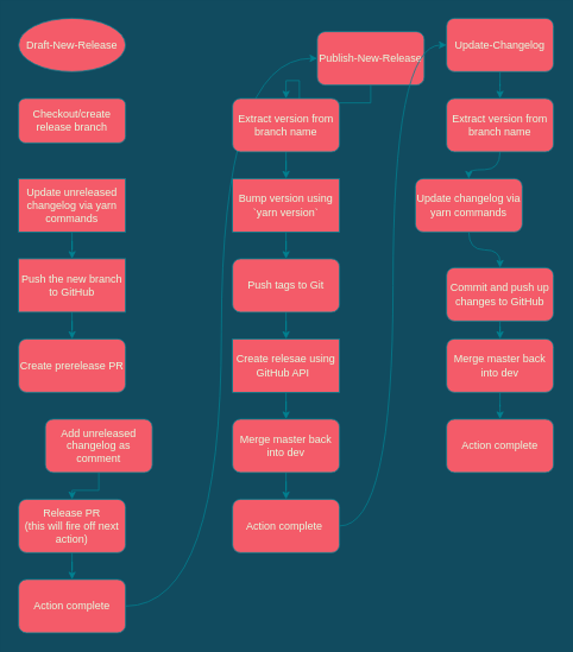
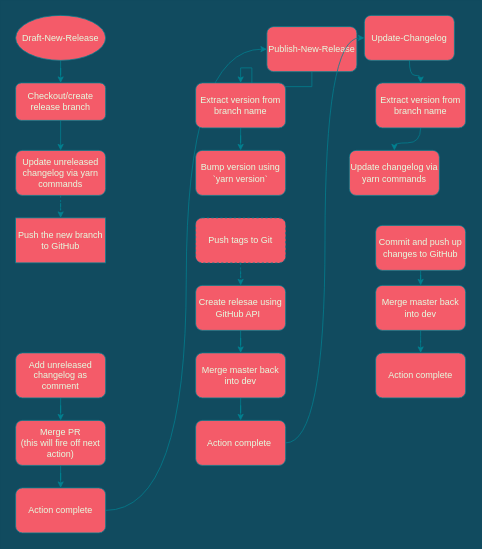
  <mxCell id="0" />
  <mxCell id="1" parent="0" />
+ <mxCell id="2" value="" style="edgeStyle=orthogonalEdgeStyle;rounded=0;orthogonalLoop=1;jettySize=auto;html=1;labelBackgroundColor=#114B5F;strokeColor=#028090;fontColor=#E4FDE1;" edge="1" parent="1" source="3" target="5"><mxGeometry relative="1" as="geometry" /></mxCell>
  <mxCell id="3" value="Draft-New-Release" style="ellipse;whiteSpace=wrap;html=1;fillColor=#F45B69;strokeColor=#028090;fontColor=#E4FDE1;" vertex="1" parent="1"><mxGeometry x="20" y="20" width="120" height="60" as="geometry" /></mxCell>
+ <mxCell id="4" value="" style="edgeStyle=orthogonalEdgeStyle;rounded=0;orthogonalLoop=1;jettySize=auto;html=1;labelBackgroundColor=#114B5F;strokeColor=#028090;fontColor=#E4FDE1;" edge="1" parent="1" source="5" target="7"><mxGeometry relative="1" as="geometry" /></mxCell>
  <mxCell id="5" value="Checkout/create release branch" style="whiteSpace=wrap;html=1;rounded=1;fillColor=#F45B69;strokeColor=#028090;fontColor=#E4FDE1;" vertex="1" parent="1"><mxGeometry x="20" y="110" width="120" height="50" as="geometry" /></mxCell>
- <mxCell id="6" value="" style="edgeStyle=orthogonalEdgeStyle;rounded=0;orthogonalLoop=1;jettySize=auto;html=1;labelBackgroundColor=#114B5F;strokeColor=#028090;fontColor=#E4FDE1;" edge="1" parent="1" source="7" target="9"><mxGeometry relative="1" as="geometry" /></mxCell>
- <mxCell id="7" value="Update unreleased changelog via yarn commands" style="whiteSpace=wrap;html=1;fillColor=#F45B69;strokeColor=#028090;fontColor=#E4FDE1;rounded=0;" vertex="1" parent="1"><mxGeometry x="20" y="200" width="120" height="60" as="geometry" /></mxCell>
- <mxCell id="8" value="" style="edgeStyle=orthogonalEdgeStyle;rounded=0;orthogonalLoop=1;jettySize=auto;html=1;labelBackgroundColor=#114B5F;strokeColor=#028090;fontColor=#E4FDE1;" edge="1" parent="1" source="9" target="10"><mxGeometry relative="1" as="geometry" /></mxCell>
+ <mxCell id="6" value="" style="edgeStyle=orthogonalEdgeStyle;rounded=0;orthogonalLoop=1;jettySize=auto;html=1;labelBackgroundColor=#114B5F;strokeColor=#028090;fontColor=#E4FDE1;dashed=1;" edge="1" parent="1" source="7" target="9"><mxGeometry relative="1" as="geometry" /></mxCell>
+ <mxCell id="7" value="Update unreleased changelog via yarn commands" style="whiteSpace=wrap;html=1;rounded=1;fillColor=#F45B69;strokeColor=#028090;fontColor=#E4FDE1;" vertex="1" parent="1"><mxGeometry x="20" y="200" width="120" height="60" as="geometry" /></mxCell>
  <mxCell id="9" value="Push the new branch to GitHub" style="whiteSpace=wrap;html=1;fillColor=#F45B69;strokeColor=#028090;fontColor=#E4FDE1;rounded=0;" vertex="1" parent="1"><mxGeometry x="20" y="290" width="120" height="60" as="geometry" /></mxCell>
- <mxCell id="10" value="Create prerelease PR" style="whiteSpace=wrap;html=1;rounded=1;fillColor=#F45B69;strokeColor=#028090;fontColor=#E4FDE1;" vertex="1" parent="1"><mxGeometry x="20" y="380" width="120" height="60" as="geometry" /></mxCell>
  <mxCell id="11" value="" style="edgeStyle=orthogonalEdgeStyle;rounded=0;orthogonalLoop=1;jettySize=auto;html=1;strokeColor=#028090;fontColor=#E4FDE1;fillColor=#F45B69;" edge="1" parent="1" source="12" target="14"><mxGeometry relative="1" as="geometry" /></mxCell>
- <mxCell id="12" value="Add unreleased changelog as comment" style="whiteSpace=wrap;html=1;rounded=1;fillColor=#F45B69;strokeColor=#028090;fontColor=#E4FDE1;" vertex="1" parent="1"><mxGeometry x="50" y="470" width="120" height="60" as="geometry" /></mxCell>
+ <mxCell id="12" value="Add unreleased changelog as comment" style="whiteSpace=wrap;html=1;rounded=1;fillColor=#F45B69;strokeColor=#028090;fontColor=#E4FDE1;" vertex="1" parent="1"><mxGeometry x="20" y="470" width="120" height="60" as="geometry" /></mxCell>
  <mxCell id="13" value="" style="edgeStyle=orthogonalEdgeStyle;rounded=0;orthogonalLoop=1;jettySize=auto;html=1;strokeColor=#028090;fontColor=#E4FDE1;fillColor=#F45B69;" edge="1" parent="1" source="14" target="16"><mxGeometry relative="1" as="geometry" /></mxCell>
- <mxCell id="14" value="Release PR&lt;br&gt;(this will fire off next action)" style="whiteSpace=wrap;html=1;rounded=1;fillColor=#F45B69;strokeColor=#028090;fontColor=#E4FDE1;" vertex="1" parent="1"><mxGeometry x="20" y="560" width="120" height="60" as="geometry" /></mxCell>
+ <mxCell id="14" value="Merge PR&lt;br&gt;(this will fire off next action)" style="whiteSpace=wrap;html=1;rounded=1;fillColor=#F45B69;strokeColor=#028090;fontColor=#E4FDE1;" vertex="1" parent="1"><mxGeometry x="20" y="560" width="120" height="60" as="geometry" /></mxCell>
  <mxCell id="15" style="edgeStyle=orthogonalEdgeStyle;curved=1;orthogonalLoop=1;jettySize=auto;html=1;entryX=0;entryY=0.5;entryDx=0;entryDy=0;strokeColor=#028090;fontColor=#E4FDE1;fillColor=#F45B69;" edge="1" parent="1" source="16" target="18"><mxGeometry relative="1" as="geometry" /></mxCell>
  <mxCell id="16" value="Action complete" style="whiteSpace=wrap;html=1;rounded=1;fillColor=#F45B69;strokeColor=#028090;fontColor=#E4FDE1;" vertex="1" parent="1"><mxGeometry x="20" y="650" width="120" height="60" as="geometry" /></mxCell>
  <mxCell id="17" value="" style="edgeStyle=orthogonalEdgeStyle;rounded=0;orthogonalLoop=1;jettySize=auto;html=1;strokeColor=#028090;fontColor=#E4FDE1;fillColor=#F45B69;" edge="1" parent="1" source="18" target="20"><mxGeometry relative="1" as="geometry" /></mxCell>
  <mxCell id="18" value="Publish-New-Release" style="rounded=1;whiteSpace=wrap;html=1;fillColor=#F45B69;strokeColor=#028090;fontColor=#E4FDE1;" vertex="1" parent="1"><mxGeometry x="355" y="35" width="120" height="60" as="geometry" /></mxCell>
  <mxCell id="19" value="" style="edgeStyle=orthogonalEdgeStyle;rounded=0;orthogonalLoop=1;jettySize=auto;html=1;strokeColor=#028090;fontColor=#E4FDE1;fillColor=#F45B69;" edge="1" parent="1" source="20" target="22"><mxGeometry relative="1" as="geometry" /></mxCell>
  <mxCell id="20" value="Extract version from branch name" style="rounded=1;whiteSpace=wrap;html=1;fillColor=#F45B69;strokeColor=#028090;fontColor=#E4FDE1;" vertex="1" parent="1"><mxGeometry x="260" y="110" width="120" height="60" as="geometry" /></mxCell>
- <mxCell id="21" value="" style="edgeStyle=orthogonalEdgeStyle;rounded=0;orthogonalLoop=1;jettySize=auto;html=1;strokeColor=#028090;fontColor=#E4FDE1;fillColor=#F45B69;" edge="1" parent="1" source="22" target="24"><mxGeometry relative="1" as="geometry" /></mxCell>
- <mxCell id="22" value="Bump version using `yarn version`" style="whiteSpace=wrap;html=1;fillColor=#F45B69;strokeColor=#028090;fontColor=#E4FDE1;rounded=0;" vertex="1" parent="1"><mxGeometry x="260" y="200" width="120" height="60" as="geometry" /></mxCell>
- <mxCell id="23" value="" style="edgeStyle=orthogonalEdgeStyle;rounded=0;orthogonalLoop=1;jettySize=auto;html=1;strokeColor=#028090;fontColor=#E4FDE1;fillColor=#F45B69;" edge="1" parent="1" source="24" target="26"><mxGeometry relative="1" as="geometry" /></mxCell>
- <mxCell id="24" value="Push tags to Git" style="rounded=1;whiteSpace=wrap;html=1;fillColor=#F45B69;strokeColor=#028090;fontColor=#E4FDE1;" vertex="1" parent="1"><mxGeometry x="260" y="290" width="120" height="60" as="geometry" /></mxCell>
+ <mxCell id="22" value="Bump version using `yarn version`" style="rounded=1;whiteSpace=wrap;html=1;fillColor=#F45B69;strokeColor=#028090;fontColor=#E4FDE1;" vertex="1" parent="1"><mxGeometry x="260" y="200" width="120" height="60" as="geometry" /></mxCell>
+ <mxCell id="23" value="" style="edgeStyle=orthogonalEdgeStyle;rounded=0;orthogonalLoop=1;jettySize=auto;html=1;strokeColor=#028090;fontColor=#E4FDE1;fillColor=#F45B69;dashed=1;" edge="1" parent="1" source="24" target="26"><mxGeometry relative="1" as="geometry" /></mxCell>
+ <mxCell id="24" value="Push tags to Git" style="rounded=1;whiteSpace=wrap;html=1;fillColor=#F45B69;strokeColor=#028090;fontColor=#E4FDE1;dashed=1;" vertex="1" parent="1"><mxGeometry x="260" y="290" width="120" height="60" as="geometry" /></mxCell>
  <mxCell id="25" value="" style="edgeStyle=orthogonalEdgeStyle;rounded=0;orthogonalLoop=1;jettySize=auto;html=1;strokeColor=#028090;fontColor=#E4FDE1;fillColor=#F45B69;" edge="1" parent="1" source="26" target="28"><mxGeometry relative="1" as="geometry" /></mxCell>
- <mxCell id="26" value="Create relesae using GitHub API&amp;nbsp;&amp;nbsp;" style="whiteSpace=wrap;html=1;fillColor=#F45B69;strokeColor=#028090;fontColor=#E4FDE1;rounded=0;" vertex="1" parent="1"><mxGeometry x="260" y="380" width="120" height="60" as="geometry" /></mxCell>
+ <mxCell id="26" value="Create relesae using GitHub API&amp;nbsp;&amp;nbsp;" style="rounded=1;whiteSpace=wrap;html=1;fillColor=#F45B69;strokeColor=#028090;fontColor=#E4FDE1;" vertex="1" parent="1"><mxGeometry x="260" y="380" width="120" height="60" as="geometry" /></mxCell>
  <mxCell id="27" value="" style="edgeStyle=orthogonalEdgeStyle;rounded=0;orthogonalLoop=1;jettySize=auto;html=1;strokeColor=#028090;fontColor=#E4FDE1;fillColor=#F45B69;" edge="1" parent="1" source="28" target="30"><mxGeometry relative="1" as="geometry" /></mxCell>
  <mxCell id="28" value="Merge master back into dev" style="rounded=1;whiteSpace=wrap;html=1;fillColor=#F45B69;strokeColor=#028090;fontColor=#E4FDE1;" vertex="1" parent="1"><mxGeometry x="260" y="470" width="120" height="60" as="geometry" /></mxCell>
  <mxCell id="29" style="edgeStyle=orthogonalEdgeStyle;curved=1;orthogonalLoop=1;jettySize=auto;html=1;entryX=0;entryY=0.5;entryDx=0;entryDy=0;strokeColor=#028090;fontColor=#E4FDE1;fillColor=#F45B69;" edge="1" parent="1" source="30" target="32"><mxGeometry relative="1" as="geometry" /></mxCell>
  <mxCell id="30" value="Action complete&amp;nbsp;" style="rounded=1;whiteSpace=wrap;html=1;fillColor=#F45B69;strokeColor=#028090;fontColor=#E4FDE1;" vertex="1" parent="1"><mxGeometry x="260" y="560" width="120" height="60" as="geometry" /></mxCell>
  <mxCell id="31" value="" style="edgeStyle=orthogonalEdgeStyle;curved=1;orthogonalLoop=1;jettySize=auto;html=1;strokeColor=#028090;fontColor=#E4FDE1;fillColor=#F45B69;" edge="1" parent="1" source="32" target="34"><mxGeometry relative="1" as="geometry" /></mxCell>
- <mxCell id="32" value="Update-Changelog" style="rounded=1;whiteSpace=wrap;html=1;fillColor=#F45B69;strokeColor=#028090;fontColor=#E4FDE1;" vertex="1" parent="1"><mxGeometry x="500" y="20" width="120" height="60" as="geometry" /></mxCell>
+ <mxCell id="32" value="Update-Changelog" style="rounded=1;whiteSpace=wrap;html=1;fillColor=#F45B69;strokeColor=#028090;fontColor=#E4FDE1;" vertex="1" parent="1"><mxGeometry x="485" y="20" width="120" height="60" as="geometry" /></mxCell>
  <mxCell id="33" value="" style="edgeStyle=orthogonalEdgeStyle;curved=1;orthogonalLoop=1;jettySize=auto;html=1;strokeColor=#028090;fontColor=#E4FDE1;fillColor=#F45B69;" edge="1" parent="1" source="34" target="36"><mxGeometry relative="1" as="geometry" /></mxCell>
  <mxCell id="34" value="Extract version from branch name" style="rounded=1;whiteSpace=wrap;html=1;fillColor=#F45B69;strokeColor=#028090;fontColor=#E4FDE1;" vertex="1" parent="1"><mxGeometry x="500" y="110" width="120" height="60" as="geometry" /></mxCell>
- <mxCell id="35" value="" style="edgeStyle=orthogonalEdgeStyle;curved=1;orthogonalLoop=1;jettySize=auto;html=1;strokeColor=#028090;fontColor=#E4FDE1;fillColor=#F45B69;" edge="1" parent="1" source="36" target="38"><mxGeometry relative="1" as="geometry" /></mxCell>
  <mxCell id="36" value="Update changelog via yarn commands" style="rounded=1;whiteSpace=wrap;html=1;fillColor=#F45B69;strokeColor=#028090;fontColor=#E4FDE1;" vertex="1" parent="1"><mxGeometry x="465" y="200" width="120" height="60" as="geometry" /></mxCell>
  <mxCell id="37" value="" style="edgeStyle=orthogonalEdgeStyle;curved=1;orthogonalLoop=1;jettySize=auto;html=1;strokeColor=#028090;fontColor=#E4FDE1;fillColor=#F45B69;" edge="1" parent="1" source="38" target="40"><mxGeometry relative="1" as="geometry" /></mxCell>
  <mxCell id="38" value="Commit and push up changes to GitHub" style="rounded=1;whiteSpace=wrap;html=1;fillColor=#F45B69;strokeColor=#028090;fontColor=#E4FDE1;" vertex="1" parent="1"><mxGeometry x="500" y="300" width="120" height="60" as="geometry" /></mxCell>
  <mxCell id="39" value="" style="edgeStyle=orthogonalEdgeStyle;curved=1;orthogonalLoop=1;jettySize=auto;html=1;strokeColor=#028090;fontColor=#E4FDE1;fillColor=#F45B69;" edge="1" parent="1" source="40" target="41"><mxGeometry relative="1" as="geometry" /></mxCell>
  <mxCell id="40" value="Merge master back into dev" style="rounded=1;whiteSpace=wrap;html=1;fillColor=#F45B69;strokeColor=#028090;fontColor=#E4FDE1;" vertex="1" parent="1"><mxGeometry x="500" y="380" width="120" height="60" as="geometry" /></mxCell>
  <mxCell id="41" value="Action complete" style="rounded=1;whiteSpace=wrap;html=1;fillColor=#F45B69;strokeColor=#028090;fontColor=#E4FDE1;" vertex="1" parent="1"><mxGeometry x="500" y="470" width="120" height="60" as="geometry" /></mxCell>
